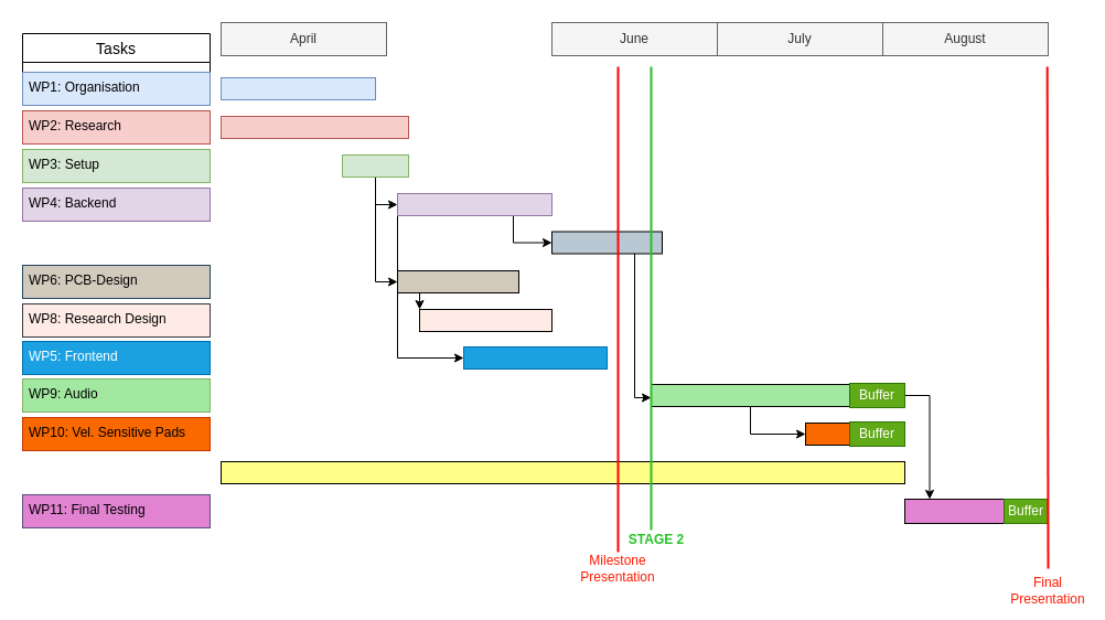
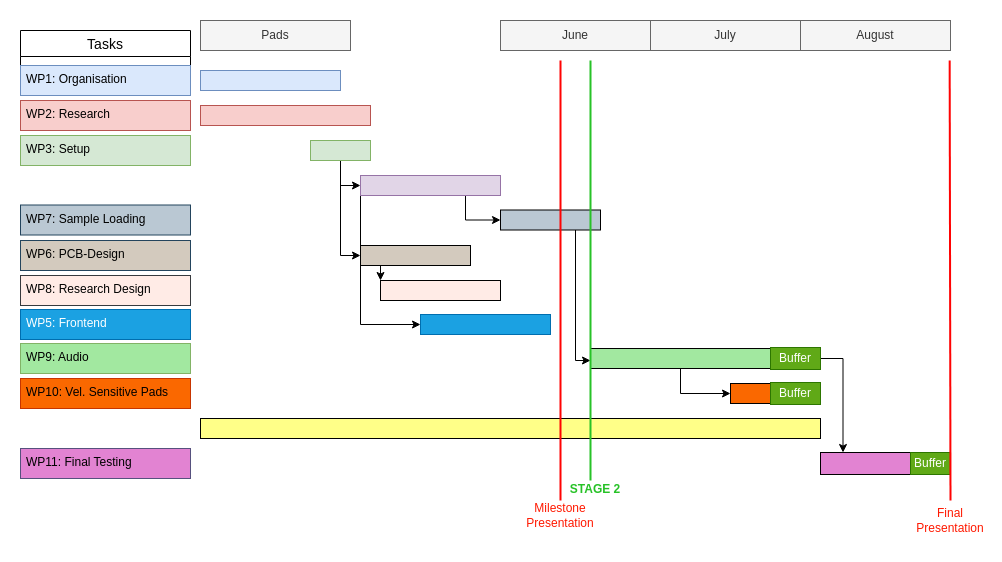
  <mxCell id="0" />
  <mxCell id="1" parent="0" />
  <mxCell id="2" value="Tasks" style="swimlane;fontStyle=0;childLayout=stackLayout;horizontal=1;startSize=26;horizontalStack=0;resizeParent=1;resizeParentMax=0;resizeLast=0;collapsible=1;marginBottom=0;align=center;fontSize=14;" parent="1" vertex="1"><mxGeometry x="20" y="30" width="170" height="56" as="geometry" /></mxCell>
- <mxCell id="3" value="April" style="text;html=1;align=center;verticalAlign=middle;whiteSpace=wrap;rounded=0;fillColor=#f5f5f5;fontColor=#333333;strokeColor=#666666;" parent="1" vertex="1"><mxGeometry x="200" y="20" width="150" height="30" as="geometry" /></mxCell>
+ <mxCell id="3" value="Pads" style="text;html=1;align=center;verticalAlign=middle;whiteSpace=wrap;rounded=0;fillColor=#f5f5f5;fontColor=#333333;strokeColor=#666666;" parent="1" vertex="1"><mxGeometry x="200" y="20" width="150" height="30" as="geometry" /></mxCell>
  <mxCell id="4" value="June" style="text;html=1;align=center;verticalAlign=middle;whiteSpace=wrap;rounded=0;fillColor=#f5f5f5;fontColor=#333333;strokeColor=#666666;" parent="1" vertex="1"><mxGeometry x="500" y="20" width="150" height="30" as="geometry" /></mxCell>
  <mxCell id="5" value="July" style="text;html=1;align=center;verticalAlign=middle;whiteSpace=wrap;rounded=0;fillColor=#f5f5f5;fontColor=#333333;strokeColor=#666666;" parent="1" vertex="1"><mxGeometry x="650" y="20" width="150" height="30" as="geometry" /></mxCell>
  <mxCell id="6" value="August" style="text;html=1;align=center;verticalAlign=middle;whiteSpace=wrap;rounded=0;fillColor=#f5f5f5;fontColor=#333333;strokeColor=#666666;" parent="1" vertex="1"><mxGeometry x="800" y="20" width="150" height="30" as="geometry" /></mxCell>
  <mxCell id="7" value="" style="rounded=0;whiteSpace=wrap;html=1;fillColor=#dae8fc;strokeColor=#6c8ebf;" parent="1" vertex="1"><mxGeometry x="200" y="70" width="140" height="20" as="geometry" /></mxCell>
  <mxCell id="8" value="" style="rounded=0;whiteSpace=wrap;html=1;fillColor=#F8CECC;strokeColor=#B85450;" parent="1" vertex="1"><mxGeometry x="200" y="105" width="170" height="20" as="geometry" /></mxCell>
  <mxCell id="9" style="edgeStyle=orthogonalEdgeStyle;rounded=0;orthogonalLoop=1;jettySize=auto;html=1;entryX=0;entryY=0.5;entryDx=0;entryDy=0;" edge="1" parent="1" source="11" target="14"><mxGeometry relative="1" as="geometry" /></mxCell>
  <mxCell id="10" style="edgeStyle=orthogonalEdgeStyle;rounded=0;orthogonalLoop=1;jettySize=auto;html=1;exitX=0.5;exitY=1;exitDx=0;exitDy=0;entryX=0;entryY=0.5;entryDx=0;entryDy=0;" edge="1" parent="1" source="11" target="17"><mxGeometry relative="1" as="geometry" /></mxCell>
  <mxCell id="11" value="" style="rounded=0;whiteSpace=wrap;html=1;fillColor=#D5E8D4;strokeColor=#82B366;" parent="1" vertex="1"><mxGeometry x="310" y="140" width="60" height="20" as="geometry" /></mxCell>
  <mxCell id="12" style="edgeStyle=orthogonalEdgeStyle;rounded=0;orthogonalLoop=1;jettySize=auto;html=1;exitX=0;exitY=1;exitDx=0;exitDy=0;entryX=0;entryY=0.5;entryDx=0;entryDy=0;" edge="1" parent="1" source="14" target="15"><mxGeometry relative="1" as="geometry" /></mxCell>
  <mxCell id="13" style="edgeStyle=orthogonalEdgeStyle;rounded=0;orthogonalLoop=1;jettySize=auto;html=1;exitX=0.75;exitY=1;exitDx=0;exitDy=0;entryX=0;entryY=0.5;entryDx=0;entryDy=0;" edge="1" parent="1" source="14" target="19"><mxGeometry relative="1" as="geometry" /></mxCell>
  <mxCell id="14" value="" style="rounded=0;whiteSpace=wrap;html=1;fillColor=#E1D5E7;strokeColor=#9673A6;" parent="1" vertex="1"><mxGeometry x="360" y="175" width="140" height="20" as="geometry" /></mxCell>
  <mxCell id="15" value="" style="rounded=0;whiteSpace=wrap;html=1;fillColor=#1BA1E2;strokeColor=#006EAF;" parent="1" vertex="1"><mxGeometry x="420" y="314" width="130" height="20" as="geometry" /></mxCell>
  <mxCell id="16" style="edgeStyle=orthogonalEdgeStyle;rounded=0;orthogonalLoop=1;jettySize=auto;html=1;exitX=0.25;exitY=1;exitDx=0;exitDy=0;entryX=0;entryY=0;entryDx=0;entryDy=0;" edge="1" parent="1" source="17" target="31"><mxGeometry relative="1" as="geometry" /></mxCell>
  <mxCell id="17" value="" style="rounded=0;whiteSpace=wrap;html=1;fillColor=#D3CABE;strokeColor=default;" parent="1" vertex="1"><mxGeometry x="360" y="245" width="110" height="20" as="geometry" /></mxCell>
  <mxCell id="18" style="edgeStyle=orthogonalEdgeStyle;rounded=0;orthogonalLoop=1;jettySize=auto;html=1;exitX=0.75;exitY=1;exitDx=0;exitDy=0;" edge="1" parent="1" source="19"><mxGeometry relative="1" as="geometry"><mxPoint x="590" y="360" as="targetPoint" /><Array as="points"><mxPoint x="575" y="360" /></Array></mxGeometry></mxCell>
  <mxCell id="19" value="" style="rounded=0;whiteSpace=wrap;html=1;fillColor=#BAC8D3;strokeColor=default;" parent="1" vertex="1"><mxGeometry x="500" y="209.5" width="100" height="20" as="geometry" /></mxCell>
  <mxCell id="20" value="WP11: Final Testing" style="text;strokeColor=#56517e;fillColor=#E283D2;spacingLeft=4;spacingRight=4;overflow=hidden;rotatable=0;points=[[0,0.5],[1,0.5]];portConstraint=eastwest;fontSize=12;" parent="1" vertex="1"><mxGeometry x="20" y="448" width="170" height="30" as="geometry" /></mxCell>
  <mxCell id="21" value="WP10: Vel. Sensitive Pads" style="text;strokeColor=#C73500;fillColor=#fa6800;spacingLeft=4;spacingRight=4;overflow=hidden;rotatable=0;points=[[0,0.5],[1,0.5]];portConstraint=eastwest;fontSize=12;fontColor=#000000;" parent="1" vertex="1"><mxGeometry x="20" y="378" width="170" height="30" as="geometry" /></mxCell>
  <mxCell id="22" value="WP9: Audio" style="text;strokeColor=#82b366;fillColor=#A2E8A0;spacingLeft=4;spacingRight=4;overflow=hidden;rotatable=0;points=[[0,0.5],[1,0.5]];portConstraint=eastwest;fontSize=12;" parent="1" vertex="1"><mxGeometry x="20" y="343" width="170" height="30" as="geometry" /></mxCell>
  <mxCell id="23" value="WP8: Research Design&#10;" style="text;strokeColor=#36393d;fillColor=#FFEBE6;spacingLeft=4;spacingRight=4;overflow=hidden;rotatable=0;points=[[0,0.5],[1,0.5]];portConstraint=eastwest;fontSize=12;" parent="1" vertex="1"><mxGeometry x="20" y="275" width="170" height="30" as="geometry" /></mxCell>
+ <mxCell id="24" value="WP7: Sample Loading&#10;" style="text;strokeColor=#23445d;fillColor=#bac8d3;spacingLeft=4;spacingRight=4;overflow=hidden;rotatable=0;points=[[0,0.5],[1,0.5]];portConstraint=eastwest;fontSize=12;" parent="1" vertex="1"><mxGeometry x="20" y="204.5" width="170" height="30" as="geometry" /></mxCell>
  <mxCell id="25" value="WP6: PCB-Design" style="text;strokeColor=#23445d;fillColor=#D3CABE;spacingLeft=4;spacingRight=4;overflow=hidden;rotatable=0;points=[[0,0.5],[1,0.5]];portConstraint=eastwest;fontSize=12;" parent="1" vertex="1"><mxGeometry x="20" y="240" width="170" height="30" as="geometry" /></mxCell>
  <mxCell id="26" value="WP5: Frontend" style="text;strokeColor=#006EAF;fillColor=#1ba1e2;spacingLeft=4;spacingRight=4;overflow=hidden;rotatable=0;points=[[0,0.5],[1,0.5]];portConstraint=eastwest;fontSize=12;fontColor=#ffffff;" parent="1" vertex="1"><mxGeometry x="20" y="309" width="170" height="30" as="geometry" /></mxCell>
- <mxCell id="27" value="WP4: Backend" style="text;strokeColor=#9673a6;fillColor=#e1d5e7;spacingLeft=4;spacingRight=4;overflow=hidden;rotatable=0;points=[[0,0.5],[1,0.5]];portConstraint=eastwest;fontSize=12;" parent="1" vertex="1"><mxGeometry x="20" y="170" width="170" height="30" as="geometry" /></mxCell>
  <mxCell id="28" value="WP3: Setup" style="text;strokeColor=#82b366;fillColor=#d5e8d4;spacingLeft=4;spacingRight=4;overflow=hidden;rotatable=0;points=[[0,0.5],[1,0.5]];portConstraint=eastwest;fontSize=12;" parent="1" vertex="1"><mxGeometry x="20" y="135" width="170" height="30" as="geometry" /></mxCell>
  <mxCell id="29" value="WP2: Research" style="text;strokeColor=#b85450;fillColor=#f8cecc;spacingLeft=4;spacingRight=4;overflow=hidden;rotatable=0;points=[[0,0.5],[1,0.5]];portConstraint=eastwest;fontSize=12;" parent="1" vertex="1"><mxGeometry x="20" y="100" width="170" height="30" as="geometry" /></mxCell>
  <mxCell id="30" value="WP1: Organisation" style="text;strokeColor=#6c8ebf;fillColor=#dae8fc;spacingLeft=4;spacingRight=4;overflow=hidden;rotatable=0;points=[[0,0.5],[1,0.5]];portConstraint=eastwest;fontSize=12;" parent="1" vertex="1"><mxGeometry x="20" y="65" width="170" height="30" as="geometry" /></mxCell>
  <mxCell id="31" value="" style="rounded=0;whiteSpace=wrap;html=1;fillColor=#FFEBE6;strokeColor=default;" parent="1" vertex="1"><mxGeometry x="380" y="280" width="120" height="20" as="geometry" /></mxCell>
  <mxCell id="32" style="edgeStyle=orthogonalEdgeStyle;rounded=0;orthogonalLoop=1;jettySize=auto;html=1;exitX=0.5;exitY=1;exitDx=0;exitDy=0;entryX=0;entryY=0.5;entryDx=0;entryDy=0;" edge="1" parent="1" source="33" target="34"><mxGeometry relative="1" as="geometry" /></mxCell>
  <mxCell id="33" value="" style="rounded=0;whiteSpace=wrap;html=1;fillColor=#A2E8A0;strokeColor=default;" parent="1" vertex="1"><mxGeometry x="590" y="348" width="180" height="20" as="geometry" /></mxCell>
  <mxCell id="34" value="" style="rounded=0;whiteSpace=wrap;html=1;fillColor=#FA6800;strokeColor=default;" parent="1" vertex="1"><mxGeometry x="730" y="383" width="40" height="20" as="geometry" /></mxCell>
  <mxCell id="35" value="" style="rounded=0;whiteSpace=wrap;html=1;fillColor=#E283D2;strokeColor=default;" parent="1" vertex="1"><mxGeometry x="820" y="452" width="90" height="22" as="geometry" /></mxCell>
  <mxCell id="36" value="" style="rounded=0;whiteSpace=wrap;html=1;fillColor=#ffff88;strokeColor=default;" parent="1" vertex="1"><mxGeometry x="200" y="418" width="620" height="20" as="geometry" /></mxCell>
  <mxCell id="37" value="" style="endArrow=none;html=1;rounded=0;strokeColor=#FF0303;strokeWidth=2;exitX=0.5;exitY=0;exitDx=0;exitDy=0;" parent="1" source="38" edge="1"><mxGeometry width="50" height="50" relative="1" as="geometry"><mxPoint x="560" y="490" as="sourcePoint" /><mxPoint x="560" y="60" as="targetPoint" /></mxGeometry></mxCell>
  <mxCell id="38" value="Milestone Presentation" style="text;html=1;strokeColor=none;fillColor=none;align=center;verticalAlign=middle;whiteSpace=wrap;rounded=0;fontColor=#FF1900;" parent="1" vertex="1"><mxGeometry x="530" y="500" width="60" height="30" as="geometry" /></mxCell>
  <mxCell id="39" value="Buffer" style="text;html=1;strokeColor=#2D7600;fillColor=#60a917;align=center;verticalAlign=middle;whiteSpace=wrap;rounded=0;fontColor=#ffffff;" parent="1" vertex="1"><mxGeometry x="910" y="452" width="40" height="22" as="geometry" /></mxCell>
  <mxCell id="40" value="Buffer" style="text;html=1;strokeColor=#2D7600;fillColor=#60a917;align=center;verticalAlign=middle;whiteSpace=wrap;rounded=0;fontColor=#ffffff;" parent="1" vertex="1"><mxGeometry x="770" y="382" width="50" height="22" as="geometry" /></mxCell>
  <mxCell id="41" style="edgeStyle=orthogonalEdgeStyle;rounded=0;orthogonalLoop=1;jettySize=auto;html=1;exitX=1;exitY=0.5;exitDx=0;exitDy=0;entryX=0.25;entryY=0;entryDx=0;entryDy=0;" edge="1" parent="1" source="42" target="35"><mxGeometry relative="1" as="geometry" /></mxCell>
  <mxCell id="42" value="Buffer" style="text;html=1;strokeColor=#2D7600;fillColor=#60a917;align=center;verticalAlign=middle;whiteSpace=wrap;rounded=0;fontColor=#ffffff;" parent="1" vertex="1"><mxGeometry x="770" y="347" width="50" height="22" as="geometry" /></mxCell>
  <mxCell id="43" value="&lt;font color=&quot;#27c227&quot;&gt;&lt;b&gt;STAGE 2&lt;/b&gt;&lt;/font&gt;" style="text;html=1;strokeColor=none;fillColor=none;align=center;verticalAlign=middle;whiteSpace=wrap;rounded=0;fontColor=#FF1900;" parent="1" vertex="1"><mxGeometry x="565" y="474" width="60" height="30" as="geometry" /></mxCell>
  <mxCell id="44" value="" style="endArrow=none;html=1;rounded=0;strokeColor=#27C227;strokeWidth=2;fontColor=none;noLabel=1;" parent="1" edge="1"><mxGeometry width="50" height="50" relative="1" as="geometry"><mxPoint x="590" y="480" as="sourcePoint" /><mxPoint x="590" y="60" as="targetPoint" /></mxGeometry></mxCell>
  <mxCell id="45" value="" style="endArrow=none;html=1;rounded=0;strokeColor=#FF0303;strokeWidth=2;exitX=0.5;exitY=0;exitDx=0;exitDy=0;" parent="1" source="46" edge="1"><mxGeometry width="50" height="50" relative="1" as="geometry"><mxPoint x="949.17" y="490" as="sourcePoint" /><mxPoint x="949.17" y="60" as="targetPoint" /></mxGeometry></mxCell>
- <mxCell id="46" value="Final&lt;br&gt;Presentation" style="text;html=1;strokeColor=none;fillColor=none;align=center;verticalAlign=middle;whiteSpace=wrap;rounded=0;fontColor=#FF1900;" parent="1" vertex="1"><mxGeometry x="920" y="515" width="60" height="40" as="geometry" /></mxCell>
+ <mxCell id="46" value="Final&lt;br&gt;Presentation" style="text;html=1;strokeColor=none;fillColor=none;align=center;verticalAlign=middle;whiteSpace=wrap;rounded=0;fontColor=#FF1900;" parent="1" vertex="1"><mxGeometry x="920" y="500" width="60" height="40" as="geometry" /></mxCell>
